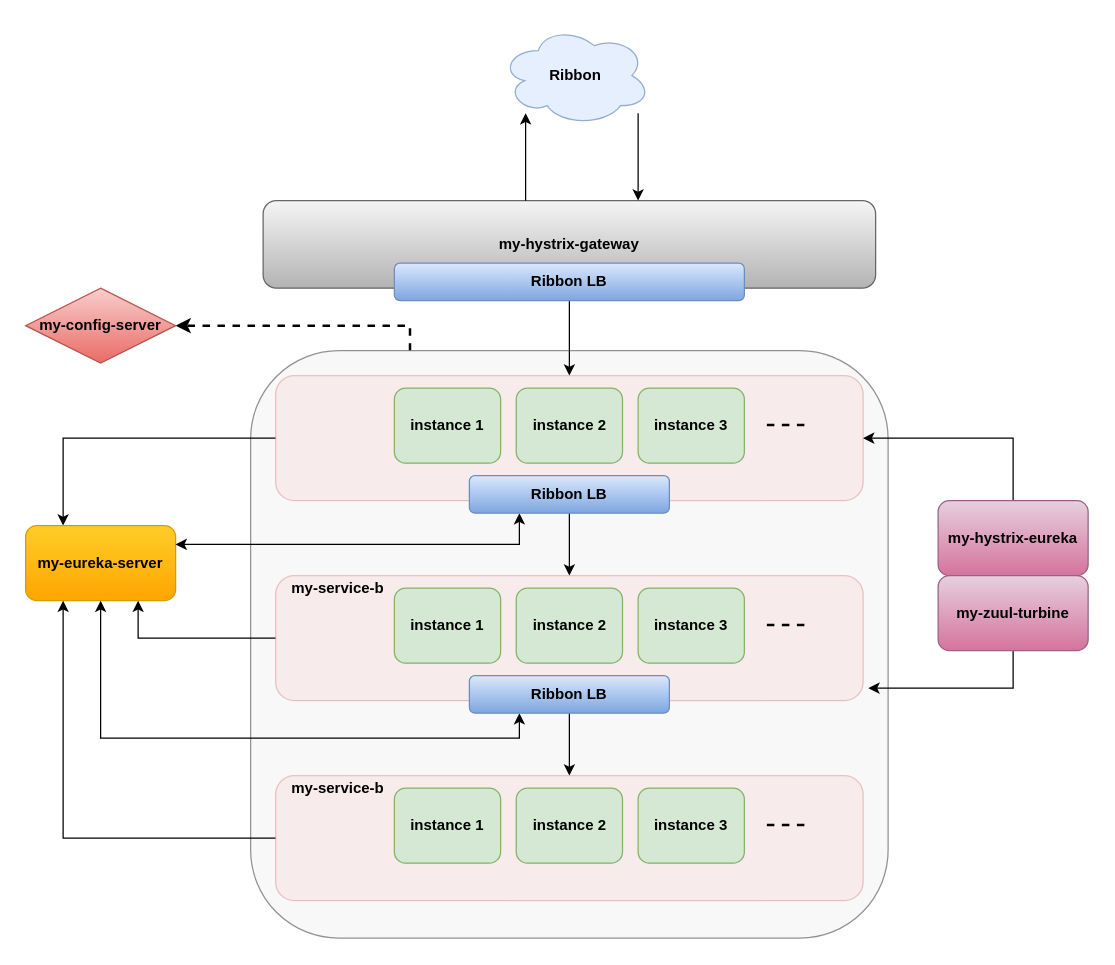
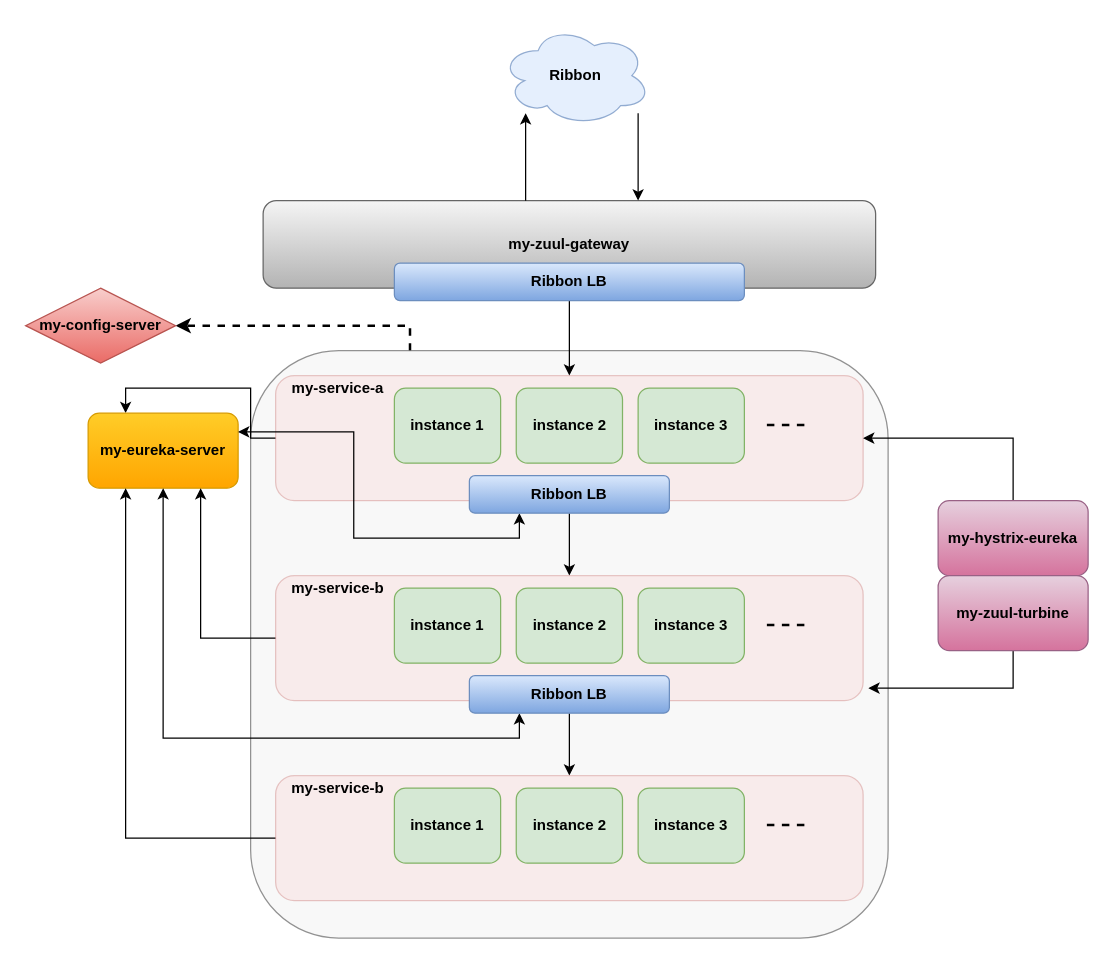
  <mxCell id="0" />
  <mxCell id="1" parent="0" />
  <mxCell id="2" style="edgeStyle=orthogonalEdgeStyle;rounded=0;orthogonalLoop=1;jettySize=auto;html=1;exitX=0.25;exitY=0;exitDx=0;exitDy=0;entryX=1;entryY=0.5;entryDx=0;entryDy=0;dashed=1;startArrow=none;startFill=0;strokeWidth=2;" edge="1" parent="1" source="3" target="39"><mxGeometry relative="1" as="geometry" /></mxCell>
  <mxCell id="3" value="" style="rounded=1;whiteSpace=wrap;html=1;opacity=70;fillColor=#f5f5f5;strokeColor=#666666;fontColor=#333333;" vertex="1" parent="1"><mxGeometry x="200" y="280" width="510" height="470" as="geometry" /></mxCell>
  <mxCell id="4" style="edgeStyle=orthogonalEdgeStyle;rounded=0;orthogonalLoop=1;jettySize=auto;html=1;exitX=0;exitY=0.5;exitDx=0;exitDy=0;entryX=0.25;entryY=0;entryDx=0;entryDy=0;strokeWidth=1;" edge="1" parent="1" source="5" target="7"><mxGeometry relative="1" as="geometry" /></mxCell>
  <mxCell id="5" value="" style="rounded=1;whiteSpace=wrap;html=1;fillColor=#f8cecc;strokeColor=#b85450;opacity=30;" vertex="1" parent="1"><mxGeometry x="220" y="300" width="470" height="100" as="geometry" /></mxCell>
  <mxCell id="6" value="&lt;b&gt;instance 1&lt;/b&gt;" style="rounded=1;whiteSpace=wrap;html=1;fillColor=#d5e8d4;strokeColor=#82b366;" vertex="1" parent="1"><mxGeometry x="315" y="310" width="85" height="60" as="geometry" /></mxCell>
- <mxCell id="7" value="&lt;b&gt;my-eureka-server&lt;/b&gt;" style="rounded=1;whiteSpace=wrap;html=1;fillColor=#ffcd28;strokeColor=#d79b00;gradientColor=#ffa500;" vertex="1" parent="1"><mxGeometry x="20" y="420" width="120" height="60" as="geometry" /></mxCell>
- <mxCell id="8" value="&lt;b&gt;my-hystrix-gateway&lt;/b&gt;" style="rounded=1;whiteSpace=wrap;html=1;fillColor=#f5f5f5;strokeColor=#666666;gradientColor=#b3b3b3;" vertex="1" parent="1"><mxGeometry x="210" y="160" width="490" height="70" as="geometry" /></mxCell>
+ <mxCell id="7" value="&lt;b&gt;my-eureka-server&lt;/b&gt;" style="rounded=1;whiteSpace=wrap;html=1;fillColor=#ffcd28;strokeColor=#d79b00;gradientColor=#ffa500;" vertex="1" parent="1"><mxGeometry x="70" y="330" width="120" height="60" as="geometry" /></mxCell>
+ <mxCell id="8" value="&lt;b&gt;my-zuul-gateway&lt;/b&gt;" style="rounded=1;whiteSpace=wrap;html=1;fillColor=#f5f5f5;strokeColor=#666666;gradientColor=#b3b3b3;" vertex="1" parent="1"><mxGeometry x="210" y="160" width="490" height="70" as="geometry" /></mxCell>
  <mxCell id="9" style="edgeStyle=orthogonalEdgeStyle;rounded=0;orthogonalLoop=1;jettySize=auto;html=1;exitX=0.5;exitY=1;exitDx=0;exitDy=0;entryX=0.5;entryY=0;entryDx=0;entryDy=0;strokeWidth=1;" edge="1" parent="1" source="10" target="5"><mxGeometry relative="1" as="geometry" /></mxCell>
  <mxCell id="10" value="&lt;b&gt;Ribbon LB&lt;/b&gt;" style="rounded=1;whiteSpace=wrap;html=1;fillColor=#dae8fc;strokeColor=#6c8ebf;gradientColor=#7ea6e0;" vertex="1" parent="1"><mxGeometry x="315" y="210" width="280" height="30" as="geometry" /></mxCell>
  <mxCell id="11" value="&lt;b&gt;instance 3&lt;/b&gt;" style="rounded=1;whiteSpace=wrap;html=1;fillColor=#d5e8d4;strokeColor=#82b366;" vertex="1" parent="1"><mxGeometry x="510" y="310" width="85" height="60" as="geometry" /></mxCell>
  <mxCell id="12" style="edgeStyle=orthogonalEdgeStyle;rounded=0;orthogonalLoop=1;jettySize=auto;html=1;exitX=0.5;exitY=0;exitDx=0;exitDy=0;entryX=1;entryY=0.5;entryDx=0;entryDy=0;startArrow=none;startFill=0;strokeWidth=1;" edge="1" parent="1" source="13" target="5"><mxGeometry relative="1" as="geometry" /></mxCell>
  <mxCell id="13" value="&lt;b&gt;my-hystrix-eureka&lt;/b&gt;" style="rounded=1;whiteSpace=wrap;html=1;fillColor=#e6d0de;strokeColor=#996185;gradientColor=#d5739d;" vertex="1" parent="1"><mxGeometry x="750" y="400" width="120" height="60" as="geometry" /></mxCell>
  <mxCell id="14" style="edgeStyle=orthogonalEdgeStyle;rounded=0;orthogonalLoop=1;jettySize=auto;html=1;exitX=0.5;exitY=1;exitDx=0;exitDy=0;entryX=1.009;entryY=0.9;entryDx=0;entryDy=0;entryPerimeter=0;startArrow=none;startFill=0;strokeWidth=1;" edge="1" parent="1" source="15" target="23"><mxGeometry relative="1" as="geometry" /></mxCell>
  <mxCell id="15" value="&lt;b&gt;my-zuul-turbine&lt;/b&gt;" style="rounded=1;whiteSpace=wrap;html=1;fillColor=#e6d0de;strokeColor=#996185;gradientColor=#d5739d;" vertex="1" parent="1"><mxGeometry x="750" y="460" width="120" height="60" as="geometry" /></mxCell>
+ <mxCell id="16" value="&lt;b&gt;my-service-a&lt;/b&gt;" style="text;html=1;strokeColor=none;fillColor=none;align=center;verticalAlign=middle;whiteSpace=wrap;rounded=0;opacity=30;" vertex="1" parent="1"><mxGeometry x="230" y="300" width="80" height="20" as="geometry" /></mxCell>
  <mxCell id="17" value="&lt;b&gt;instance 2&lt;/b&gt;" style="rounded=1;whiteSpace=wrap;html=1;fillColor=#d5e8d4;strokeColor=#82b366;" vertex="1" parent="1"><mxGeometry x="412.5" y="310" width="85" height="60" as="geometry" /></mxCell>
  <mxCell id="18" style="edgeStyle=orthogonalEdgeStyle;rounded=0;orthogonalLoop=1;jettySize=auto;html=1;exitX=0.5;exitY=1;exitDx=0;exitDy=0;entryX=0.5;entryY=0;entryDx=0;entryDy=0;strokeWidth=1;" edge="1" parent="1" source="20" target="23"><mxGeometry relative="1" as="geometry" /></mxCell>
  <mxCell id="19" style="edgeStyle=orthogonalEdgeStyle;rounded=0;orthogonalLoop=1;jettySize=auto;html=1;exitX=0.25;exitY=1;exitDx=0;exitDy=0;entryX=1;entryY=0.25;entryDx=0;entryDy=0;strokeWidth=1;startArrow=classic;startFill=1;" edge="1" parent="1" source="20" target="7"><mxGeometry relative="1" as="geometry" /></mxCell>
  <mxCell id="20" value="&lt;b&gt;Ribbon LB&lt;/b&gt;" style="rounded=1;whiteSpace=wrap;html=1;fillColor=#dae8fc;strokeColor=#6c8ebf;gradientColor=#7ea6e0;" vertex="1" parent="1"><mxGeometry x="375" y="380" width="160" height="30" as="geometry" /></mxCell>
  <mxCell id="21" value="" style="endArrow=none;dashed=1;html=1;strokeWidth=2;" edge="1" parent="1"><mxGeometry width="50" height="50" relative="1" as="geometry"><mxPoint x="613" y="339.5" as="sourcePoint" /><mxPoint x="648" y="339.5" as="targetPoint" /></mxGeometry></mxCell>
  <mxCell id="22" style="edgeStyle=orthogonalEdgeStyle;rounded=0;orthogonalLoop=1;jettySize=auto;html=1;exitX=0;exitY=0.5;exitDx=0;exitDy=0;entryX=0.75;entryY=1;entryDx=0;entryDy=0;startArrow=none;startFill=0;strokeWidth=1;" edge="1" parent="1" source="23" target="7"><mxGeometry relative="1" as="geometry" /></mxCell>
  <mxCell id="23" value="" style="rounded=1;whiteSpace=wrap;html=1;fillColor=#f8cecc;strokeColor=#b85450;opacity=30;" vertex="1" parent="1"><mxGeometry x="220" y="460" width="470" height="100" as="geometry" /></mxCell>
  <mxCell id="24" value="&lt;b&gt;instance 1&lt;/b&gt;" style="rounded=1;whiteSpace=wrap;html=1;fillColor=#d5e8d4;strokeColor=#82b366;" vertex="1" parent="1"><mxGeometry x="315" y="470" width="85" height="60" as="geometry" /></mxCell>
  <mxCell id="25" value="&lt;b&gt;instance 3&lt;/b&gt;" style="rounded=1;whiteSpace=wrap;html=1;fillColor=#d5e8d4;strokeColor=#82b366;" vertex="1" parent="1"><mxGeometry x="510" y="470" width="85" height="60" as="geometry" /></mxCell>
  <mxCell id="26" value="&lt;b&gt;my-service-b&lt;/b&gt;" style="text;html=1;strokeColor=none;fillColor=none;align=center;verticalAlign=middle;whiteSpace=wrap;rounded=0;opacity=30;" vertex="1" parent="1"><mxGeometry x="230" y="460" width="80" height="20" as="geometry" /></mxCell>
  <mxCell id="27" value="&lt;b&gt;instance 2&lt;/b&gt;" style="rounded=1;whiteSpace=wrap;html=1;fillColor=#d5e8d4;strokeColor=#82b366;" vertex="1" parent="1"><mxGeometry x="412.5" y="470" width="85" height="60" as="geometry" /></mxCell>
  <mxCell id="28" style="edgeStyle=orthogonalEdgeStyle;rounded=0;orthogonalLoop=1;jettySize=auto;html=1;exitX=0.5;exitY=1;exitDx=0;exitDy=0;entryX=0.5;entryY=0;entryDx=0;entryDy=0;strokeWidth=1;" edge="1" parent="1" source="30" target="33"><mxGeometry relative="1" as="geometry" /></mxCell>
  <mxCell id="29" style="edgeStyle=orthogonalEdgeStyle;rounded=0;orthogonalLoop=1;jettySize=auto;html=1;exitX=0.25;exitY=1;exitDx=0;exitDy=0;entryX=0.5;entryY=1;entryDx=0;entryDy=0;startArrow=classic;startFill=1;strokeWidth=1;" edge="1" parent="1" source="30" target="7"><mxGeometry relative="1" as="geometry" /></mxCell>
  <mxCell id="30" value="&lt;b&gt;Ribbon LB&lt;/b&gt;" style="rounded=1;whiteSpace=wrap;html=1;fillColor=#dae8fc;strokeColor=#6c8ebf;gradientColor=#7ea6e0;" vertex="1" parent="1"><mxGeometry x="375" y="540" width="160" height="30" as="geometry" /></mxCell>
  <mxCell id="31" value="" style="endArrow=none;dashed=1;html=1;strokeWidth=2;" edge="1" parent="1"><mxGeometry width="50" height="50" relative="1" as="geometry"><mxPoint x="613" y="499.5" as="sourcePoint" /><mxPoint x="648" y="499.5" as="targetPoint" /></mxGeometry></mxCell>
  <mxCell id="32" style="edgeStyle=orthogonalEdgeStyle;rounded=0;orthogonalLoop=1;jettySize=auto;html=1;exitX=0;exitY=0.5;exitDx=0;exitDy=0;entryX=0.25;entryY=1;entryDx=0;entryDy=0;startArrow=none;startFill=0;strokeWidth=1;" edge="1" parent="1" source="33" target="7"><mxGeometry relative="1" as="geometry" /></mxCell>
  <mxCell id="33" value="" style="rounded=1;whiteSpace=wrap;html=1;fillColor=#f8cecc;strokeColor=#b85450;opacity=30;" vertex="1" parent="1"><mxGeometry x="220" y="620" width="470" height="100" as="geometry" /></mxCell>
  <mxCell id="34" value="&lt;b&gt;instance 1&lt;/b&gt;" style="rounded=1;whiteSpace=wrap;html=1;fillColor=#d5e8d4;strokeColor=#82b366;" vertex="1" parent="1"><mxGeometry x="315" y="630" width="85" height="60" as="geometry" /></mxCell>
  <mxCell id="35" value="&lt;b&gt;instance 3&lt;/b&gt;" style="rounded=1;whiteSpace=wrap;html=1;fillColor=#d5e8d4;strokeColor=#82b366;" vertex="1" parent="1"><mxGeometry x="510" y="630" width="85" height="60" as="geometry" /></mxCell>
  <mxCell id="36" value="&lt;b&gt;my-service-b&lt;/b&gt;" style="text;html=1;strokeColor=none;fillColor=none;align=center;verticalAlign=middle;whiteSpace=wrap;rounded=0;opacity=30;" vertex="1" parent="1"><mxGeometry x="230" y="620" width="80" height="20" as="geometry" /></mxCell>
  <mxCell id="37" value="&lt;b&gt;instance 2&lt;/b&gt;" style="rounded=1;whiteSpace=wrap;html=1;fillColor=#d5e8d4;strokeColor=#82b366;" vertex="1" parent="1"><mxGeometry x="412.5" y="630" width="85" height="60" as="geometry" /></mxCell>
  <mxCell id="38" value="" style="endArrow=none;dashed=1;html=1;strokeWidth=2;" edge="1" parent="1"><mxGeometry width="50" height="50" relative="1" as="geometry"><mxPoint x="613" y="659.5" as="sourcePoint" /><mxPoint x="648" y="659.5" as="targetPoint" /></mxGeometry></mxCell>
  <mxCell id="39" value="&lt;b&gt;my-config-server&lt;/b&gt;" style="rhombus;whiteSpace=wrap;html=1;fillColor=#f8cecc;strokeColor=#b85450;gradientColor=#ea6b66;" vertex="1" parent="1"><mxGeometry x="20" y="230" width="120" height="60" as="geometry" /></mxCell>
  <mxCell id="40" value="" style="endArrow=classic;html=1;strokeWidth=1;" edge="1" parent="1"><mxGeometry width="50" height="50" relative="1" as="geometry"><mxPoint x="420" y="160" as="sourcePoint" /><mxPoint x="420" y="90" as="targetPoint" /></mxGeometry></mxCell>
  <mxCell id="41" value="" style="endArrow=classic;html=1;strokeWidth=1;" edge="1" parent="1"><mxGeometry width="50" height="50" relative="1" as="geometry"><mxPoint x="510" y="90" as="sourcePoint" /><mxPoint x="510" y="160" as="targetPoint" /></mxGeometry></mxCell>
  <mxCell id="42" value="&lt;b&gt;Ribbon&lt;/b&gt;" style="ellipse;shape=cloud;whiteSpace=wrap;html=1;opacity=70;fillColor=#dae8fc;strokeColor=#6c8ebf;" vertex="1" parent="1"><mxGeometry x="400" y="20" width="120" height="80" as="geometry" /></mxCell>
